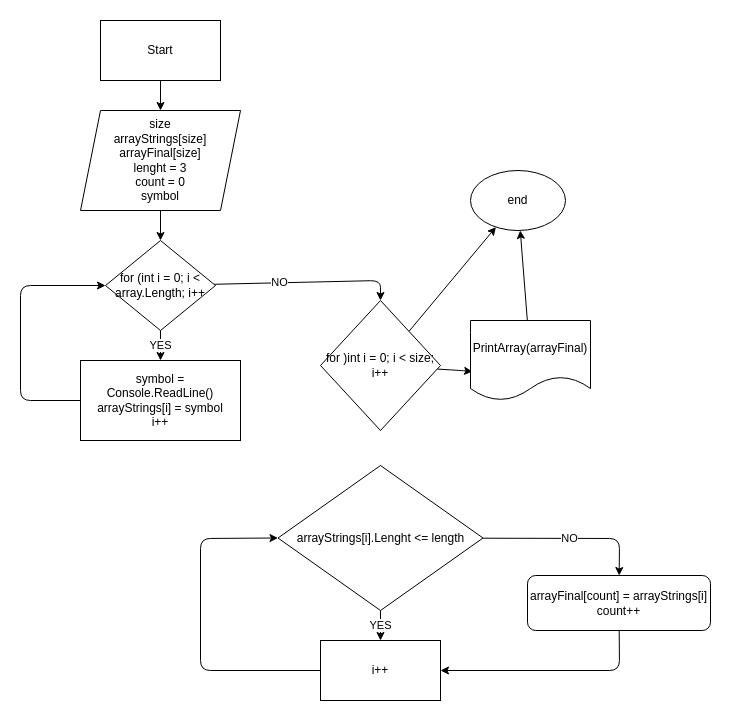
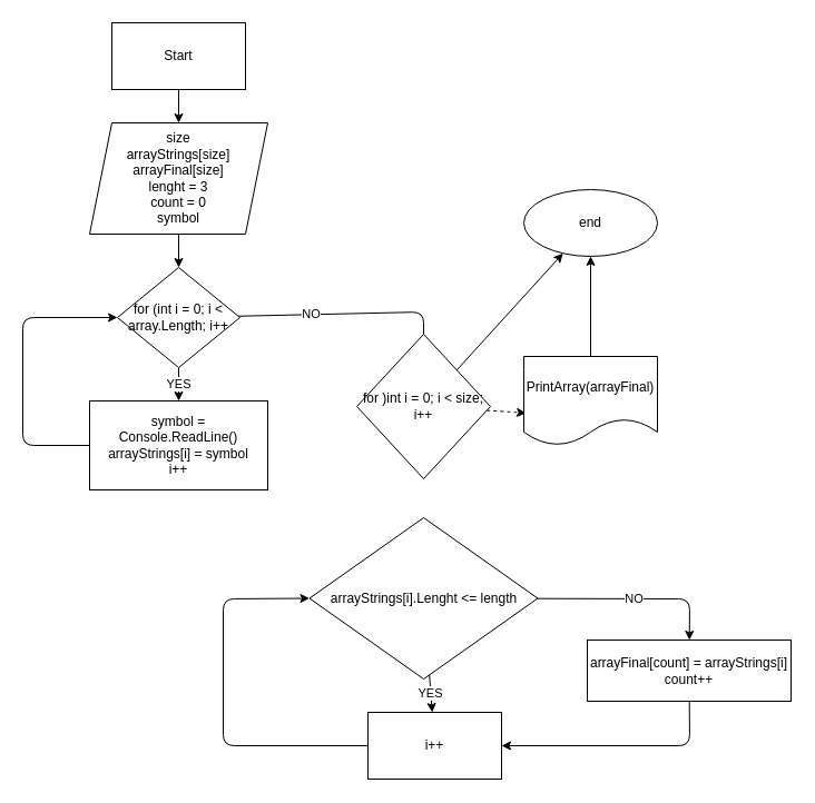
  <mxCell id="0" />
  <mxCell id="1" parent="0" />
  <mxCell id="2" value="" style="edgeStyle=none;html=1;" parent="1" source="3" edge="1"><mxGeometry relative="1" as="geometry"><mxPoint x="160" y="110" as="targetPoint" /></mxGeometry></mxCell>
  <mxCell id="3" value="Start" style="whiteSpace=wrap;html=1;rounded=0;" parent="1" vertex="1"><mxGeometry x="100" y="20" width="120" height="60" as="geometry" /></mxCell>
  <mxCell id="4" value="" style="edgeStyle=none;html=1;" parent="1" source="5" target="9" edge="1"><mxGeometry relative="1" as="geometry"><mxPoint x="160" y="210" as="targetPoint" /></mxGeometry></mxCell>
  <mxCell id="5" value="size&lt;br&gt;arrayStrings[size]&lt;br&gt;arrayFinal[size]&lt;br&gt;lenght = 3&lt;br&gt;count = 0&lt;br&gt;symbol" style="shape=parallelogram;perimeter=parallelogramPerimeter;whiteSpace=wrap;html=1;fixedSize=1;" parent="1" vertex="1"><mxGeometry x="80" y="110" width="160" height="100" as="geometry" /></mxCell>
  <mxCell id="6" value="YES" style="edgeStyle=none;html=1;" edge="1" parent="1" source="9"><mxGeometry relative="1" as="geometry"><mxPoint x="160" y="360" as="targetPoint" /></mxGeometry></mxCell>
- <mxCell id="7" value="" style="edgeStyle=none;html=1;entryX=0.5;entryY=0;entryDx=0;entryDy=0;" edge="1" parent="1" source="9" target="14"><mxGeometry relative="1" as="geometry"><mxPoint x="380" y="280" as="targetPoint" /><Array as="points"><mxPoint x="380" y="280" /></Array></mxGeometry></mxCell>
+ <mxCell id="7" value="" style="edgeStyle=none;html=1;entryX=0.5;entryY=0;entryDx=0;entryDy=0;endArrow=none;" edge="1" parent="1" source="9" target="14"><mxGeometry relative="1" as="geometry"><mxPoint x="380" y="280" as="targetPoint" /><Array as="points"><mxPoint x="380" y="280" /></Array></mxGeometry></mxCell>
  <mxCell id="8" value="NO" style="edgeLabel;html=1;align=center;verticalAlign=middle;resizable=0;points=[];" vertex="1" connectable="0" parent="7"><mxGeometry x="-0.305" y="1" relative="1" as="geometry"><mxPoint as="offset" /></mxGeometry></mxCell>
  <mxCell id="9" value="for (int i = 0; i &amp;lt; array.Length; i++" style="rhombus;whiteSpace=wrap;html=1;" vertex="1" parent="1"><mxGeometry x="105" y="240" width="110" height="90" as="geometry" /></mxCell>
  <mxCell id="10" style="edgeStyle=none;html=1;entryX=0;entryY=0.5;entryDx=0;entryDy=0;" edge="1" parent="1" source="11" target="9"><mxGeometry relative="1" as="geometry"><Array as="points"><mxPoint x="20" y="400" /><mxPoint x="20" y="285" /></Array></mxGeometry></mxCell>
  <mxCell id="11" value="symbol = Console.ReadLine()&lt;br&gt;arrayStrings[i] = symbol&lt;br&gt;i++" style="rounded=0;whiteSpace=wrap;html=1;" vertex="1" parent="1"><mxGeometry x="80" y="360" width="160" height="80" as="geometry" /></mxCell>
- <mxCell id="12" value="" style="edgeStyle=none;html=1;entryX=0.017;entryY=0.638;entryDx=0;entryDy=0;entryPerimeter=0;" edge="1" parent="1" source="14" target="16"><mxGeometry relative="1" as="geometry"><mxPoint x="470" y="350" as="targetPoint" /><Array as="points"><mxPoint x="460" y="370" /></Array></mxGeometry></mxCell>
+ <mxCell id="12" value="" style="edgeStyle=none;html=1;entryX=0.017;entryY=0.638;entryDx=0;entryDy=0;entryPerimeter=0;dashed=1;" edge="1" parent="1" source="14" target="16"><mxGeometry relative="1" as="geometry"><mxPoint x="470" y="350" as="targetPoint" /><Array as="points"><mxPoint x="460" y="370" /></Array></mxGeometry></mxCell>
  <mxCell id="13" value="" style="edgeStyle=none;html=1;" edge="1" parent="1" source="14" target="17"><mxGeometry relative="1" as="geometry" /></mxCell>
  <mxCell id="14" value="for )int i = 0; i &amp;lt; size; i++" style="rhombus;whiteSpace=wrap;html=1;" vertex="1" parent="1"><mxGeometry x="320" y="300" width="120" height="130" as="geometry" /></mxCell>
  <mxCell id="15" value="" style="edgeStyle=none;html=1;" edge="1" parent="1" source="16" target="17"><mxGeometry relative="1" as="geometry" /></mxCell>
  <mxCell id="16" value="PrintArray(arrayFinal)" style="shape=document;whiteSpace=wrap;html=1;boundedLbl=1;" vertex="1" parent="1"><mxGeometry x="470" y="320" width="120" height="80" as="geometry" /></mxCell>
- <mxCell id="17" value="end" style="ellipse;whiteSpace=wrap;html=1;" vertex="1" parent="1"><mxGeometry x="470" y="170" width="95" height="60" as="geometry" /></mxCell>
+ <mxCell id="17" value="end" style="ellipse;whiteSpace=wrap;html=1;" vertex="1" parent="1"><mxGeometry x="470" y="170" width="120" height="60" as="geometry" /></mxCell>
  <mxCell id="18" value="YES" style="edgeStyle=none;html=1;" edge="1" parent="1" source="20" target="22"><mxGeometry relative="1" as="geometry" /></mxCell>
  <mxCell id="19" value="NO" style="edgeStyle=none;html=1;" edge="1" parent="1" source="20" target="24"><mxGeometry relative="1" as="geometry"><Array as="points"><mxPoint x="619" y="538" /></Array></mxGeometry></mxCell>
  <mxCell id="20" value="arrayStrings[i].Lenght &amp;lt;= length" style="rhombus;whiteSpace=wrap;html=1;" vertex="1" parent="1"><mxGeometry x="277.5" y="465" width="205" height="145" as="geometry" /></mxCell>
  <mxCell id="21" style="edgeStyle=none;html=1;entryX=0;entryY=0.5;entryDx=0;entryDy=0;" edge="1" parent="1" source="22" target="20"><mxGeometry relative="1" as="geometry"><Array as="points"><mxPoint x="200" y="670" /><mxPoint x="200" y="538" /></Array></mxGeometry></mxCell>
- <mxCell id="22" value="i++" style="whiteSpace=wrap;html=1;" vertex="1" parent="1"><mxGeometry x="320" y="640" width="120" height="60" as="geometry" /></mxCell>
+ <mxCell id="22" value="i++" style="whiteSpace=wrap;html=1;" vertex="1" parent="1"><mxGeometry x="330" y="640" width="120" height="60" as="geometry" /></mxCell>
  <mxCell id="23" style="edgeStyle=none;html=1;entryX=1;entryY=0.5;entryDx=0;entryDy=0;" edge="1" parent="1" source="24" target="22"><mxGeometry relative="1" as="geometry"><Array as="points"><mxPoint x="619" y="670" /></Array></mxGeometry></mxCell>
- <mxCell id="24" value="arrayFinal[count] = arrayStrings[i]&lt;br&gt;count++" style="whiteSpace=wrap;html=1;rounded=1;" vertex="1" parent="1"><mxGeometry x="527" y="575" width="183" height="55" as="geometry" /></mxCell>
+ <mxCell id="24" value="arrayFinal[count] = arrayStrings[i]&lt;br&gt;count++" style="whiteSpace=wrap;html=1;" vertex="1" parent="1"><mxGeometry x="527" y="575" width="183" height="55" as="geometry" /></mxCell>
